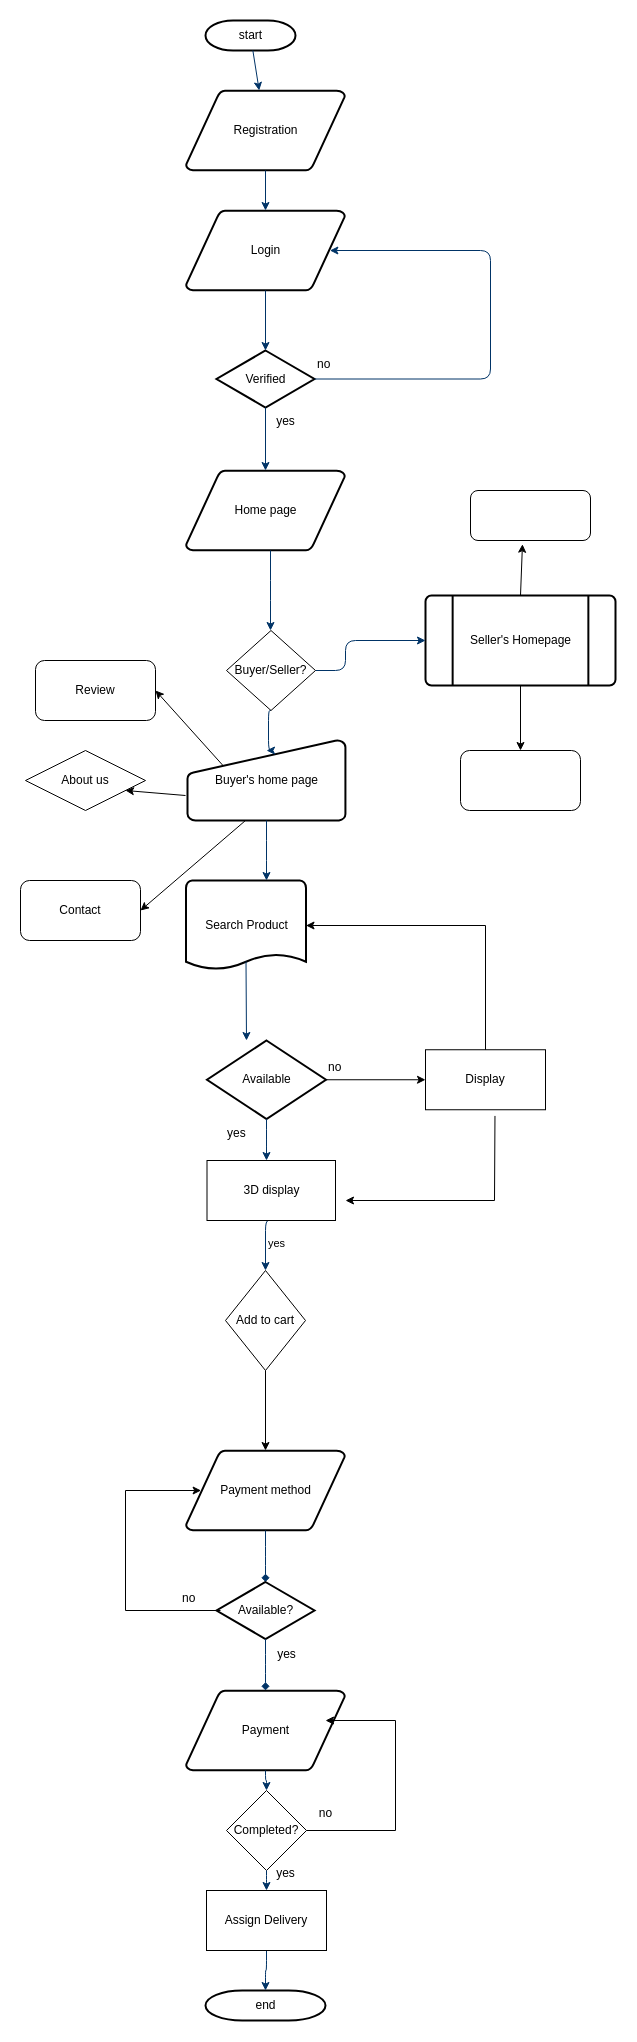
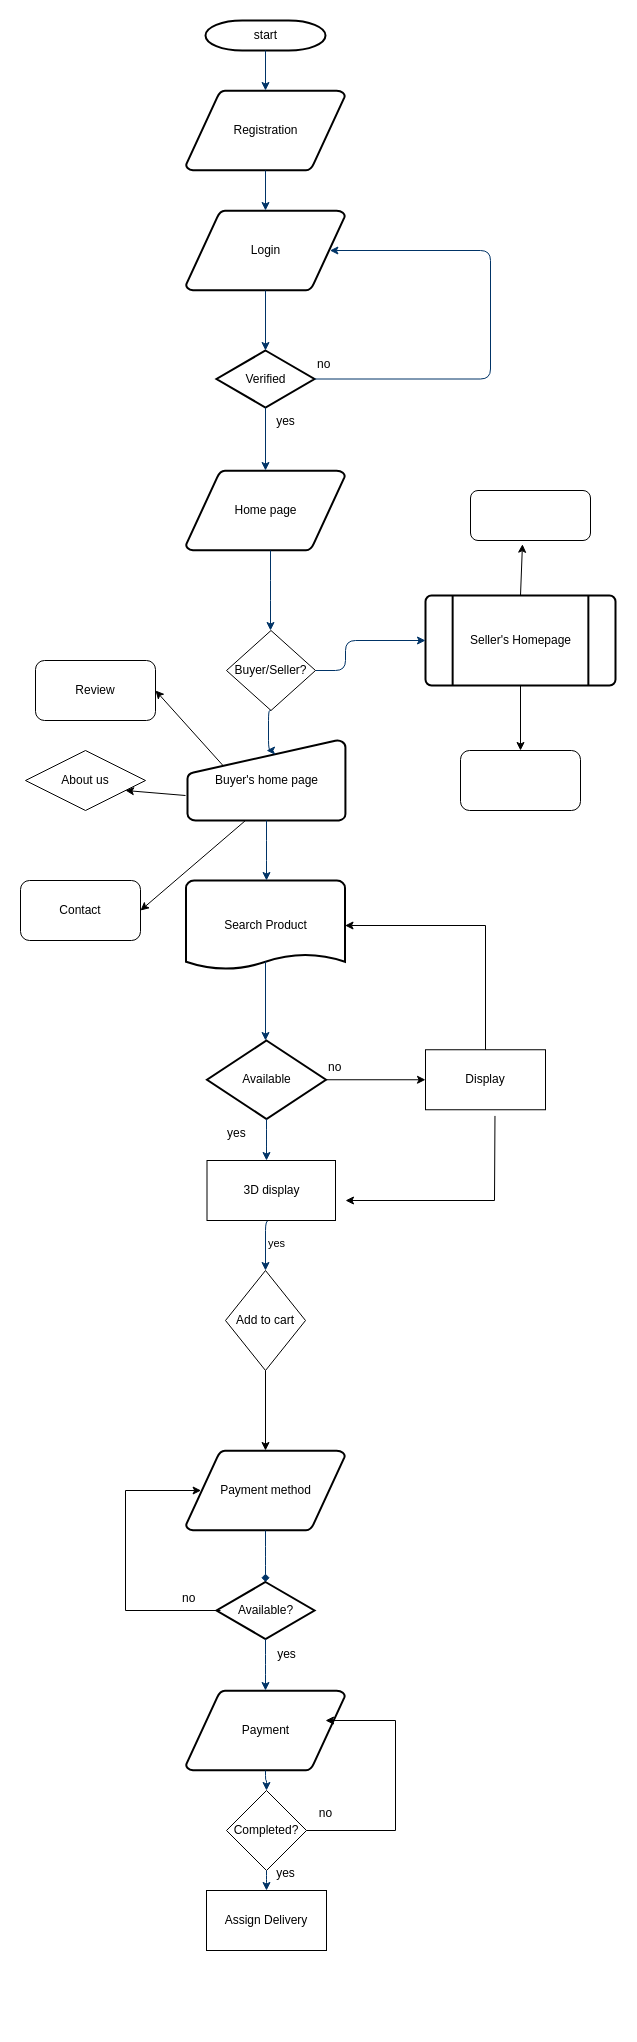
  <mxCell id="0" />
  <mxCell id="1" parent="0" />
- <mxCell id="2" value="start" style="shape=mxgraph.flowchart.terminator;strokeWidth=2;gradientColor=none;gradientDirection=north;fontStyle=0;html=1;" parent="1" vertex="1"><mxGeometry x="205" y="20" width="90" height="30" as="geometry" /></mxCell>
+ <mxCell id="2" value="start" style="shape=mxgraph.flowchart.terminator;strokeWidth=2;gradientColor=none;gradientDirection=north;fontStyle=0;html=1;" parent="1" vertex="1"><mxGeometry x="205" y="20" width="120" height="30" as="geometry" /></mxCell>
  <mxCell id="3" value="Registration" style="shape=mxgraph.flowchart.data;strokeWidth=2;gradientColor=none;gradientDirection=north;fontStyle=0;html=1;" parent="1" vertex="1"><mxGeometry x="185.5" y="90" width="159" height="80" as="geometry" /></mxCell>
  <mxCell id="4" value="Home page" style="shape=mxgraph.flowchart.data;strokeWidth=2;gradientColor=none;gradientDirection=north;fontStyle=0;html=1;" parent="1" vertex="1"><mxGeometry x="185.5" y="470" width="159" height="80" as="geometry" /></mxCell>
  <mxCell id="5" value="Login" style="shape=mxgraph.flowchart.data;strokeWidth=2;gradientColor=none;gradientDirection=north;fontStyle=0;html=1;" parent="1" vertex="1"><mxGeometry x="185.5" y="210" width="159" height="80" as="geometry" /></mxCell>
  <mxCell id="6" value="Verified" style="shape=mxgraph.flowchart.decision;strokeWidth=2;gradientColor=none;gradientDirection=north;fontStyle=0;html=1;" parent="1" vertex="1"><mxGeometry x="216" y="350" width="98" height="57" as="geometry" /></mxCell>
  <mxCell id="7" style="fontStyle=1;strokeColor=#003366;strokeWidth=1;html=1;" parent="1" source="2" target="3" edge="1"><mxGeometry relative="1" as="geometry" /></mxCell>
  <mxCell id="8" style="fontStyle=1;strokeColor=#003366;strokeWidth=1;html=1;" parent="1" source="3" target="5" edge="1"><mxGeometry relative="1" as="geometry" /></mxCell>
  <mxCell id="9" style="entryX=0.5;entryY=0;entryPerimeter=0;fontStyle=1;strokeColor=#003366;strokeWidth=1;html=1;" parent="1" source="5" target="6" edge="1"><mxGeometry relative="1" as="geometry" /></mxCell>
  <mxCell id="10" value="" style="edgeStyle=elbowEdgeStyle;elbow=horizontal;exitX=1;exitY=0.5;exitPerimeter=0;fontStyle=1;strokeColor=#003366;strokeWidth=1;html=1;entryX=0.905;entryY=0.5;entryDx=0;entryDy=0;entryPerimeter=0;" parent="1" source="6" target="5" edge="1"><mxGeometry x="381" y="28.5" width="100" height="100" as="geometry"><mxPoint x="695" y="407" as="sourcePoint" /><mxPoint x="490" y="240" as="targetPoint" /><Array as="points"><mxPoint x="490" y="360" /></Array></mxGeometry></mxCell>
  <mxCell id="11" value="no" style="text;fontStyle=0;html=1;strokeColor=none;gradientColor=none;fillColor=none;strokeWidth=2;" parent="1" vertex="1"><mxGeometry x="315" y="350" width="40" height="26" as="geometry" /></mxCell>
  <mxCell id="12" value="" style="edgeStyle=elbowEdgeStyle;elbow=horizontal;fontColor=#001933;fontStyle=1;strokeColor=#003366;strokeWidth=1;html=1;" parent="1" source="6" target="4" edge="1"><mxGeometry width="100" height="100" as="geometry"><mxPoint y="60" as="sourcePoint" x="-55" /><mxPoint x="45" as="targetPoint" y="-40" /></mxGeometry></mxCell>
  <mxCell id="13" value="yes" style="text;fontStyle=0;html=1;strokeColor=none;gradientColor=none;fillColor=none;strokeWidth=2;align=center;" parent="1" vertex="1"><mxGeometry x="265" y="407" width="40" height="26" as="geometry" /></mxCell>
  <mxCell id="14" value="" style="edgeStyle=elbowEdgeStyle;elbow=horizontal;fontStyle=1;strokeColor=#003366;strokeWidth=1;html=1;" parent="1" source="4" edge="1"><mxGeometry width="100" height="100" as="geometry"><mxPoint y="60" as="sourcePoint" x="-55" /><mxPoint x="270" y="630" as="targetPoint" /></mxGeometry></mxCell>
  <mxCell id="15" value="Seller's Homepage" style="shape=mxgraph.flowchart.predefined_process;strokeWidth=2;gradientColor=none;gradientDirection=north;fontStyle=0;html=1;" parent="1" vertex="1"><mxGeometry x="425" y="595" width="190" height="90" as="geometry" /></mxCell>
  <mxCell id="16" value="" style="edgeStyle=elbowEdgeStyle;elbow=horizontal;exitX=1;exitY=0.5;fontStyle=1;strokeColor=#003366;strokeWidth=1;html=1;exitDx=0;exitDy=0;" parent="1" source="37" target="15" edge="1"><mxGeometry width="100" height="100" as="geometry"><mxPoint x="339.895" y="700" as="sourcePoint" /><mxPoint x="45" as="targetPoint" y="-40" /><Array as="points"><mxPoint x="345" y="700" /></Array></mxGeometry></mxCell>
  <mxCell id="17" value="Buyer's home page" style="shape=mxgraph.flowchart.manual_input;strokeWidth=2;gradientColor=none;gradientDirection=north;fontStyle=0;html=1;" parent="1" vertex="1"><mxGeometry x="187" y="740" width="158" height="80" as="geometry" /></mxCell>
  <mxCell id="18" value="" style="edgeStyle=elbowEdgeStyle;elbow=horizontal;fontStyle=1;strokeColor=#003366;strokeWidth=1;html=1;exitX=0.5;exitY=1;exitDx=0;exitDy=0;" parent="1" source="37" edge="1"><mxGeometry width="100" height="100" as="geometry"><mxPoint x="266" y="740" as="sourcePoint" /><mxPoint x="266" y="750" as="targetPoint" /></mxGeometry></mxCell>
- <mxCell id="19" value="Search Product" style="shape=mxgraph.flowchart.document;strokeWidth=2;gradientColor=none;gradientDirection=north;fontStyle=0;html=1;" parent="1" vertex="1"><mxGeometry x="185.5" y="880" width="120" height="90" as="geometry" /></mxCell>
+ <mxCell id="19" value="Search Product" style="shape=mxgraph.flowchart.document;strokeWidth=2;gradientColor=none;gradientDirection=north;fontStyle=0;html=1;" parent="1" vertex="1"><mxGeometry x="185.5" y="880" width="159" height="90" as="geometry" /></mxCell>
  <mxCell id="20" value="" style="edgeStyle=elbowEdgeStyle;elbow=horizontal;exitX=0.5;exitY=1;exitPerimeter=0;fontStyle=1;strokeColor=#003366;strokeWidth=1;html=1;" parent="1" source="17" target="19" edge="1"><mxGeometry width="100" height="100" as="geometry"><mxPoint y="60" as="sourcePoint" x="-55" /><mxPoint x="45" as="targetPoint" y="-40" /></mxGeometry></mxCell>
  <mxCell id="21" value="Available" style="shape=mxgraph.flowchart.decision;strokeWidth=2;gradientColor=none;gradientDirection=north;fontStyle=0;html=1;" parent="1" vertex="1"><mxGeometry x="206.5" y="1040" width="119" height="78.5" as="geometry" /></mxCell>
  <mxCell id="22" value="" style="edgeStyle=elbowEdgeStyle;elbow=horizontal;exitX=0.5;exitY=0.9;exitPerimeter=0;fontStyle=1;strokeColor=#003366;strokeWidth=1;html=1;" parent="1" source="19" target="21" edge="1"><mxGeometry width="100" height="100" as="geometry"><mxPoint y="60" as="sourcePoint" x="-55" /><mxPoint x="45" as="targetPoint" y="-40" /></mxGeometry></mxCell>
  <mxCell id="23" value="yes" style="text;fontStyle=0;html=1;strokeColor=none;gradientColor=none;fillColor=none;strokeWidth=2;" parent="1" vertex="1"><mxGeometry x="225" y="1118.5" width="40" height="26" as="geometry" /></mxCell>
  <mxCell id="24" value="" style="edgeStyle=elbowEdgeStyle;elbow=horizontal;exitX=0.5;exitY=1;exitPerimeter=0;fontStyle=1;strokeColor=#003366;strokeWidth=1;html=1;entryX=0.5;entryY=0;entryDx=0;entryDy=0;" parent="1" source="41" target="43" edge="1"><mxGeometry width="100" height="100" as="geometry"><mxPoint y="60" as="sourcePoint" x="-55" /><mxPoint x="270" y="1260" as="targetPoint" /><Array as="points"><mxPoint x="265" y="1270" /></Array></mxGeometry></mxCell>
  <mxCell id="25" value="yes" style="edgeLabel;html=1;align=center;verticalAlign=middle;resizable=0;points=[];" vertex="1" connectable="0" parent="24"><mxGeometry relative="1" as="geometry"><mxPoint x="10" as="offset" /></mxGeometry></mxCell>
  <mxCell id="26" value="Payment method" style="shape=mxgraph.flowchart.data;strokeWidth=2;gradientColor=none;gradientDirection=north;fontStyle=0;html=1;" parent="1" vertex="1"><mxGeometry x="185.5" y="1450" width="159" height="80" as="geometry" /></mxCell>
  <mxCell id="27" value="Available?" style="shape=mxgraph.flowchart.decision;strokeWidth=2;gradientColor=none;gradientDirection=north;fontStyle=0;html=1;" parent="1" vertex="1"><mxGeometry x="216" y="1581.5" width="98" height="57" as="geometry" /></mxCell>
  <mxCell id="28" value="Payment" style="shape=mxgraph.flowchart.data;strokeWidth=2;gradientColor=none;gradientDirection=north;fontStyle=0;html=1;" parent="1" vertex="1"><mxGeometry x="185.5" y="1690" width="159" height="80" as="geometry" /></mxCell>
- <mxCell id="29" value="end" style="shape=mxgraph.flowchart.terminator;strokeWidth=2;gradientColor=none;gradientDirection=north;fontStyle=0;html=1;" parent="1" vertex="1"><mxGeometry x="205" y="1990" width="120" height="30" as="geometry" /></mxCell>
  <mxCell id="30" value="" style="edgeStyle=elbowEdgeStyle;elbow=vertical;exitX=0.5;exitY=1;exitPerimeter=0;entryX=0.5;entryY=0;entryPerimeter=0;fontStyle=1;strokeColor=#003366;strokeWidth=1;html=1;endArrow=diamond;" parent="1" source="26" target="27" edge="1"><mxGeometry width="100" height="100" as="geometry"><mxPoint y="60" as="sourcePoint" x="-55" /><mxPoint x="45" as="targetPoint" y="-40" /></mxGeometry></mxCell>
- <mxCell id="31" value="" style="edgeStyle=elbowEdgeStyle;elbow=vertical;exitX=0.5;exitY=1;exitPerimeter=0;entryX=0.5;entryY=0;entryPerimeter=0;fontStyle=1;strokeColor=#003366;strokeWidth=1;html=1;endArrow=diamond;" parent="1" source="27" target="28" edge="1"><mxGeometry width="100" height="100" as="geometry"><mxPoint y="60" as="sourcePoint" x="-55" /><mxPoint x="45" as="targetPoint" y="-40" /></mxGeometry></mxCell>
- <mxCell id="32" value="" style="edgeStyle=elbowEdgeStyle;elbow=vertical;exitX=0.5;exitY=1;exitPerimeter=0;entryX=0.5;entryY=0;entryPerimeter=0;fontStyle=1;strokeColor=#003366;strokeWidth=1;html=1;" parent="1" source="50" target="29" edge="1"><mxGeometry width="100" height="100" as="geometry"><mxPoint y="60" as="sourcePoint" x="-55" /><mxPoint x="45" as="targetPoint" y="-40" /></mxGeometry></mxCell>
+ <mxCell id="31" value="" style="edgeStyle=elbowEdgeStyle;elbow=vertical;exitX=0.5;exitY=1;exitPerimeter=0;entryX=0.5;entryY=0;entryPerimeter=0;fontStyle=1;strokeColor=#003366;strokeWidth=1;html=1;" parent="1" source="27" target="28" edge="1"><mxGeometry width="100" height="100" as="geometry"><mxPoint y="60" as="sourcePoint" x="-55" /><mxPoint x="45" as="targetPoint" y="-40" /></mxGeometry></mxCell>
  <mxCell id="33" value="" style="edgeStyle=orthogonalEdgeStyle;rounded=0;orthogonalLoop=1;jettySize=auto;html=1;exitX=1;exitY=0.5;exitDx=0;exitDy=0;exitPerimeter=0;" edge="1" parent="1" source="21" target="38"><mxGeometry relative="1" as="geometry" /></mxCell>
  <mxCell id="34" value="no" style="text;fontStyle=0;html=1;strokeColor=none;gradientColor=none;fillColor=none;strokeWidth=2;" parent="1" vertex="1"><mxGeometry x="325.5" y="1053.25" width="39.5" height="26" as="geometry" /></mxCell>
  <mxCell id="35" value="yes" style="text;fontStyle=0;html=1;strokeColor=none;gradientColor=none;fillColor=none;strokeWidth=2;align=center;" parent="1" vertex="1"><mxGeometry x="266" y="1640" width="40" height="26" as="geometry" /></mxCell>
  <mxCell id="36" value="no" style="text;fontStyle=0;html=1;strokeColor=none;gradientColor=none;fillColor=none;strokeWidth=2;" parent="1" vertex="1"><mxGeometry x="180" y="1584" width="40" height="26" as="geometry" /></mxCell>
  <mxCell id="37" value="Buyer/Seller?" style="rhombus;whiteSpace=wrap;html=1;" vertex="1" parent="1"><mxGeometry x="226" y="630" width="89" height="80" as="geometry" /></mxCell>
  <mxCell id="38" value="Display" style="whiteSpace=wrap;html=1;" vertex="1" parent="1"><mxGeometry x="425" y="1049.25" width="120" height="60" as="geometry" /></mxCell>
  <mxCell id="39" value="" style="endArrow=classic;html=1;rounded=0;exitX=0.5;exitY=0;exitDx=0;exitDy=0;entryX=1;entryY=0.5;entryDx=0;entryDy=0;entryPerimeter=0;" edge="1" parent="1" source="38" target="19"><mxGeometry width="50" height="50" relative="1" as="geometry"><mxPoint x="335" y="1010" as="sourcePoint" /><mxPoint x="385" y="960" as="targetPoint" /><Array as="points"><mxPoint x="485" y="925" /></Array></mxGeometry></mxCell>
  <mxCell id="40" value="" style="edgeStyle=elbowEdgeStyle;elbow=horizontal;exitX=0.5;exitY=1;exitPerimeter=0;fontStyle=1;strokeColor=#003366;strokeWidth=1;html=1;" edge="1" parent="1" source="21" target="41"><mxGeometry width="100" height="100" as="geometry"><mxPoint x="266" y="1118" as="sourcePoint" /><mxPoint x="266" y="1270" as="targetPoint" /></mxGeometry></mxCell>
  <mxCell id="41" value="3D display" style="rounded=0;whiteSpace=wrap;html=1;" vertex="1" parent="1"><mxGeometry x="206.5" y="1160" width="128.5" height="60" as="geometry" /></mxCell>
  <mxCell id="42" style="edgeStyle=orthogonalEdgeStyle;rounded=0;orthogonalLoop=1;jettySize=auto;html=1;exitX=0.5;exitY=1;exitDx=0;exitDy=0;" edge="1" parent="1" source="43"><mxGeometry relative="1" as="geometry"><mxPoint x="264.5" y="1370" as="targetPoint" /></mxGeometry></mxCell>
  <mxCell id="43" value="Add to cart" style="rhombus;whiteSpace=wrap;html=1;" vertex="1" parent="1"><mxGeometry x="225" y="1270" width="80" height="100" as="geometry" /></mxCell>
  <mxCell id="44" style="edgeStyle=orthogonalEdgeStyle;rounded=0;orthogonalLoop=1;jettySize=auto;html=1;exitX=0.5;exitY=1;exitDx=0;exitDy=0;entryX=0.5;entryY=0;entryDx=0;entryDy=0;entryPerimeter=0;" edge="1" parent="1" source="43" target="26"><mxGeometry relative="1" as="geometry" /></mxCell>
  <mxCell id="45" value="" style="endArrow=classic;html=1;rounded=0;exitX=0.579;exitY=1.103;exitDx=0;exitDy=0;exitPerimeter=0;" edge="1" parent="1" source="38"><mxGeometry width="50" height="50" relative="1" as="geometry"><mxPoint x="275" y="1050" as="sourcePoint" /><mxPoint x="345" y="1200" as="targetPoint" /><Array as="points"><mxPoint x="494" y="1200" /></Array></mxGeometry></mxCell>
  <mxCell id="46" value="" style="endArrow=classic;html=1;rounded=0;exitX=1;exitY=1;exitDx=0;exitDy=0;entryX=0.095;entryY=0.5;entryDx=0;entryDy=0;entryPerimeter=0;" edge="1" parent="1" source="36" target="26"><mxGeometry width="50" height="50" relative="1" as="geometry"><mxPoint x="155" y="1630" as="sourcePoint" /><mxPoint x="195" y="1440" as="targetPoint" /><Array as="points"><mxPoint x="125" y="1610" /><mxPoint x="125" y="1490" /></Array></mxGeometry></mxCell>
  <mxCell id="47" value="" style="edgeStyle=elbowEdgeStyle;elbow=vertical;exitX=0.5;exitY=1;exitPerimeter=0;entryX=0.5;entryY=0;entryPerimeter=0;fontStyle=1;strokeColor=#003366;strokeWidth=1;html=1;" edge="1" parent="1" source="28" target="48"><mxGeometry width="100" height="100" as="geometry"><mxPoint x="265" y="1770" as="sourcePoint" /><mxPoint x="265" y="1870" as="targetPoint" /></mxGeometry></mxCell>
  <mxCell id="48" value="Completed?" style="rhombus;whiteSpace=wrap;html=1;" vertex="1" parent="1"><mxGeometry x="226" y="1790" width="80" height="80" as="geometry" /></mxCell>
  <mxCell id="49" value="" style="edgeStyle=elbowEdgeStyle;elbow=vertical;exitX=0.5;exitY=1;exitPerimeter=0;entryX=0.5;entryY=0;entryPerimeter=0;fontStyle=1;strokeColor=#003366;strokeWidth=1;html=1;" edge="1" parent="1" source="48" target="50"><mxGeometry width="100" height="100" as="geometry"><mxPoint x="266" y="1870" as="sourcePoint" /><mxPoint x="265" y="1990" as="targetPoint" /></mxGeometry></mxCell>
  <mxCell id="50" value="Assign Delivery" style="rounded=0;whiteSpace=wrap;html=1;" vertex="1" parent="1"><mxGeometry x="206" y="1890" width="120" height="60" as="geometry" /></mxCell>
  <mxCell id="51" value="" style="endArrow=classic;html=1;rounded=0;exitX=1;exitY=0.5;exitDx=0;exitDy=0;" edge="1" parent="1" source="48"><mxGeometry width="50" height="50" relative="1" as="geometry"><mxPoint x="275" y="1770" as="sourcePoint" /><mxPoint x="325" y="1720" as="targetPoint" /><Array as="points"><mxPoint x="395" y="1830" /><mxPoint x="395" y="1720" /></Array></mxGeometry></mxCell>
  <mxCell id="52" value="yes" style="text;html=1;align=center;verticalAlign=middle;resizable=0;points=[];autosize=1;strokeColor=none;fillColor=none;" vertex="1" parent="1"><mxGeometry x="265" y="1858" width="40" height="30" as="geometry" /></mxCell>
  <mxCell id="53" value="no" style="text;html=1;align=center;verticalAlign=middle;resizable=0;points=[];autosize=1;strokeColor=none;fillColor=none;" vertex="1" parent="1"><mxGeometry x="305" y="1798" width="40" height="30" as="geometry" /></mxCell>
  <mxCell id="54" value="" style="rounded=1;whiteSpace=wrap;html=1;" vertex="1" parent="1"><mxGeometry x="460" y="750" width="120" height="60" as="geometry" /></mxCell>
  <mxCell id="55" value="" style="rounded=1;whiteSpace=wrap;html=1;" vertex="1" parent="1"><mxGeometry x="470" y="490" width="120" height="50" as="geometry" /></mxCell>
  <mxCell id="56" value="" style="endArrow=classic;html=1;rounded=0;exitX=0.5;exitY=1;exitDx=0;exitDy=0;exitPerimeter=0;entryX=0.5;entryY=0;entryDx=0;entryDy=0;" edge="1" parent="1" source="15" target="54"><mxGeometry width="50" height="50" relative="1" as="geometry"><mxPoint x="165" y="670" as="sourcePoint" /><mxPoint x="215" y="620" as="targetPoint" /></mxGeometry></mxCell>
  <mxCell id="57" value="" style="endArrow=classic;html=1;rounded=0;exitX=0.5;exitY=0;exitDx=0;exitDy=0;exitPerimeter=0;entryX=0.433;entryY=1.075;entryDx=0;entryDy=0;entryPerimeter=0;" edge="1" parent="1" source="15" target="55"><mxGeometry width="50" height="50" relative="1" as="geometry"><mxPoint x="165" y="670" as="sourcePoint" /><mxPoint x="215" y="620" as="targetPoint" /></mxGeometry></mxCell>
  <mxCell id="58" value="Review" style="rounded=1;whiteSpace=wrap;html=1;" vertex="1" parent="1"><mxGeometry x="35" y="660" width="120" height="60" as="geometry" /></mxCell>
  <mxCell id="59" value="Contact" style="rounded=1;whiteSpace=wrap;html=1;" vertex="1" parent="1"><mxGeometry x="20" y="880" width="120" height="60" as="geometry" /></mxCell>
  <mxCell id="60" value="About us" style="rhombus;whiteSpace=wrap;html=1;" vertex="1" parent="1"><mxGeometry x="25" y="750" width="120" height="60" as="geometry" /></mxCell>
  <mxCell id="61" value="" style="endArrow=classic;html=1;rounded=0;entryX=1;entryY=0.5;entryDx=0;entryDy=0;" edge="1" parent="1" target="59"><mxGeometry width="50" height="50" relative="1" as="geometry"><mxPoint x="245" y="820" as="sourcePoint" /><mxPoint x="245" y="810" as="targetPoint" /></mxGeometry></mxCell>
  <mxCell id="62" value="" style="endArrow=classic;html=1;rounded=0;entryX=1;entryY=0.75;entryDx=0;entryDy=0;" edge="1" parent="1" target="60"><mxGeometry width="50" height="50" relative="1" as="geometry"><mxPoint x="185" y="795" as="sourcePoint" /><mxPoint x="245" y="810" as="targetPoint" /></mxGeometry></mxCell>
  <mxCell id="63" value="" style="endArrow=classic;html=1;rounded=0;entryX=1;entryY=0.5;entryDx=0;entryDy=0;exitX=0.227;exitY=0.318;exitDx=0;exitDy=0;exitPerimeter=0;" edge="1" parent="1" source="17" target="58"><mxGeometry width="50" height="50" relative="1" as="geometry"><mxPoint x="205" y="760" as="sourcePoint" /><mxPoint x="245" y="810" as="targetPoint" /></mxGeometry></mxCell>
